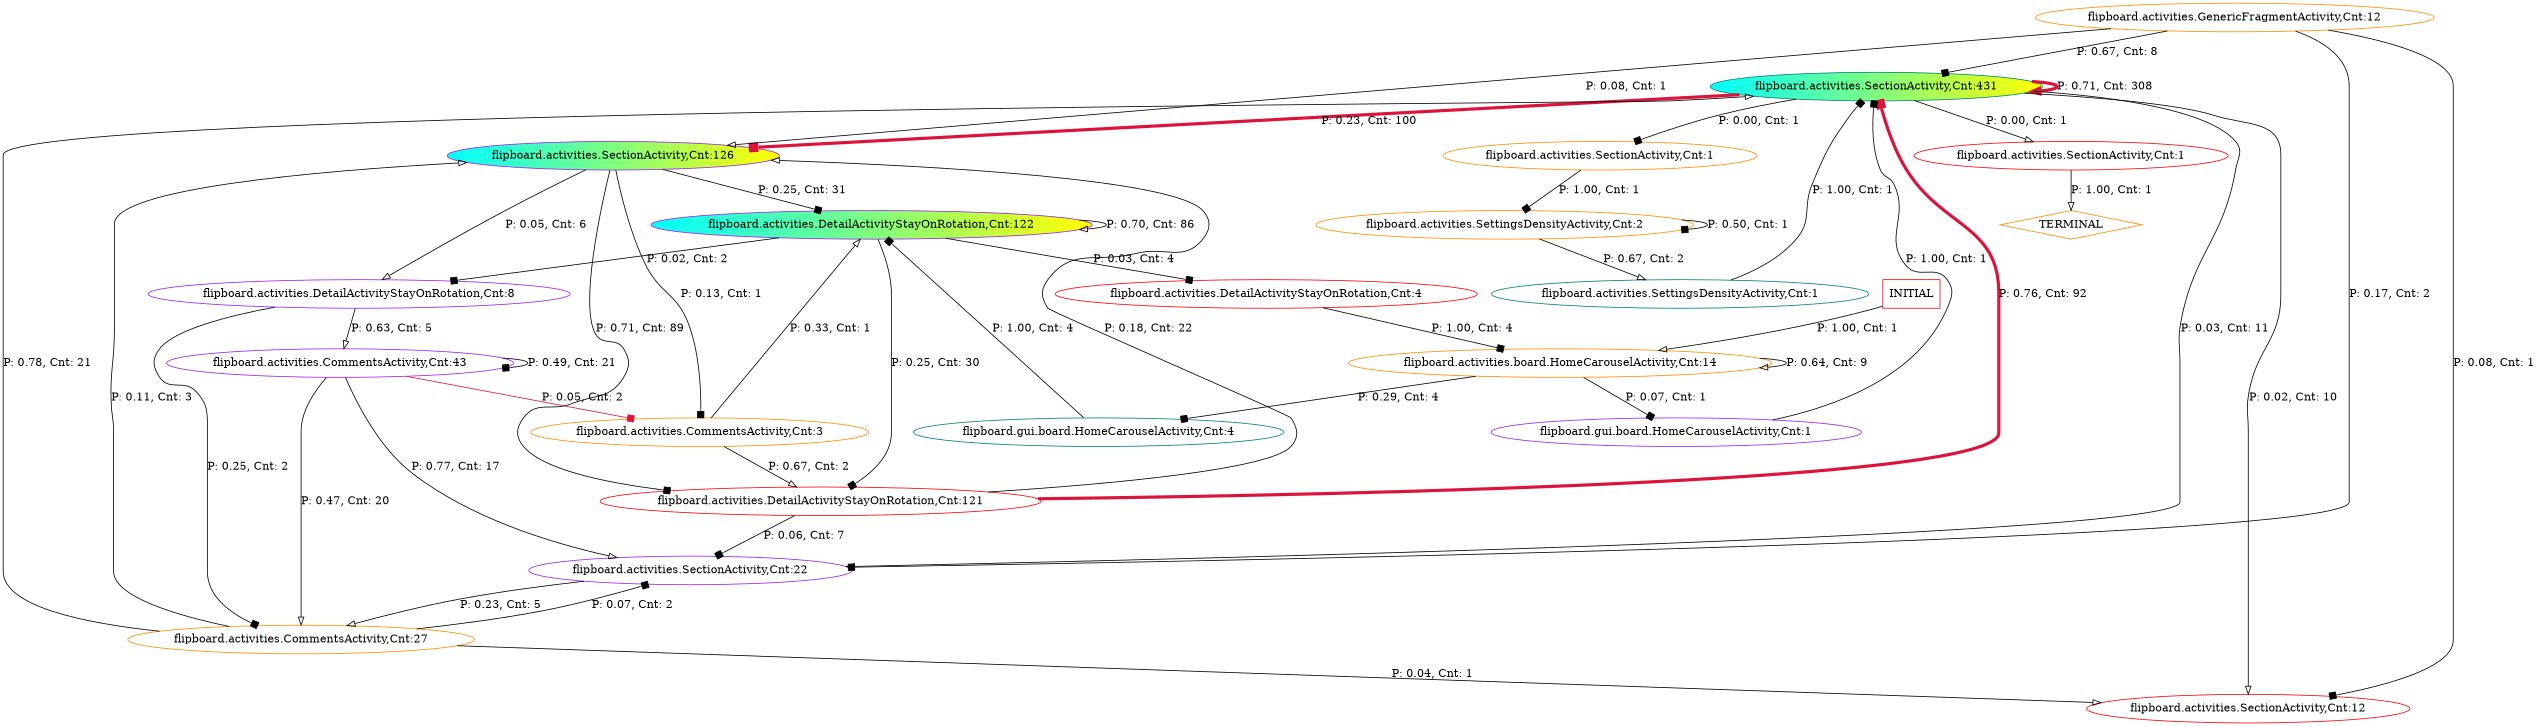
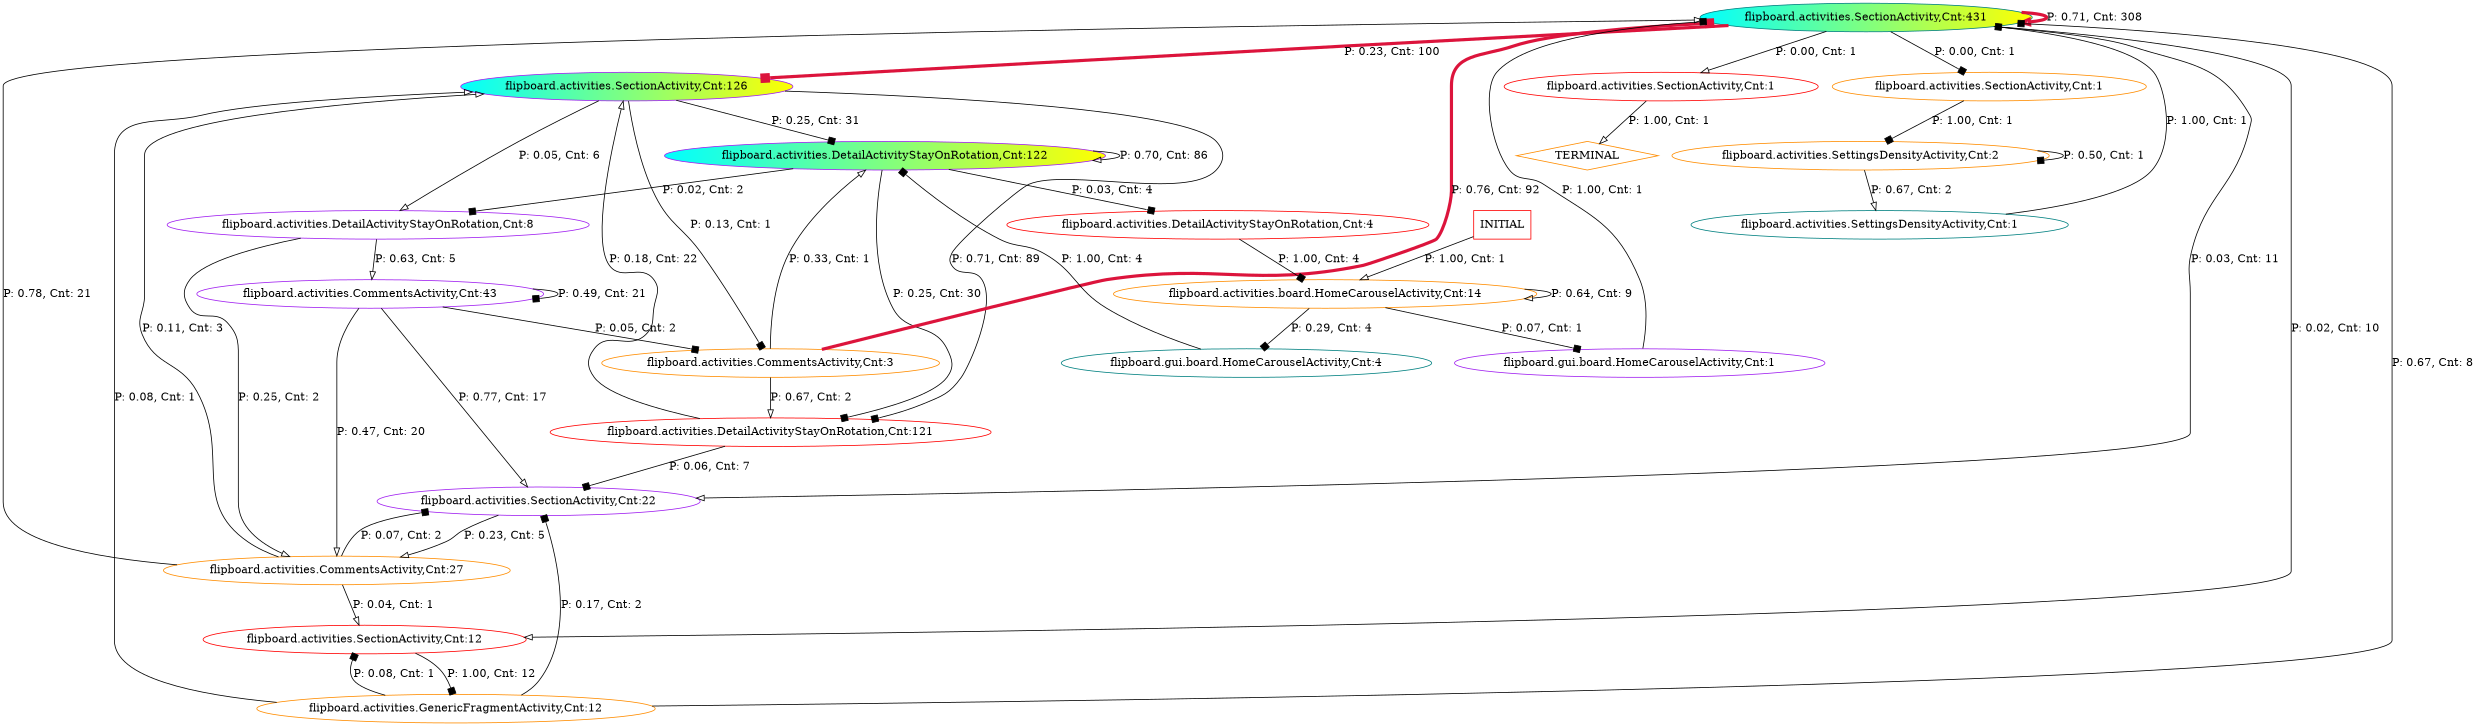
  digraph {
    node [color=darkorange]
    edge [arrowhead=box]
    n1 [color=teal fillcolor="cyan:yellow" label="flipboard.activities.SectionActivity,Cnt:431" style=filled]
    n2 [color=purple fillcolor="cyan:yellow" label="flipboard.activities.SectionActivity,Cnt:126" style=filled]
    n3 [color=purple label="flipboard.activities.SectionActivity,Cnt:22"]
    n4 [color=red label="flipboard.activities.SectionActivity,Cnt:12"]
    n5 [label="flipboard.activities.SectionActivity,Cnt:1"]
    n6 [color=red label="flipboard.activities.SectionActivity,Cnt:1"]
    n7 [color=purple fillcolor="cyan:yellow" label="flipboard.activities.DetailActivityStayOnRotation,Cnt:122" style=filled]
    n8 [color=red label="flipboard.activities.DetailActivityStayOnRotation,Cnt:121"]
    n9 [color=purple label="flipboard.activities.DetailActivityStayOnRotation,Cnt:8"]
    n10 [label="flipboard.activities.CommentsActivity,Cnt:3"]
    n11 [label="flipboard.activities.CommentsActivity,Cnt:27"]
    n12 [label="flipboard.activities.GenericFragmentActivity,Cnt:12"]
    n13 [label="flipboard.activities.SettingsDensityActivity,Cnt:2"]
    n14 [label=TERMINAL shape=diamond]
    n15 [color=red label="flipboard.activities.DetailActivityStayOnRotation,Cnt:4"]
    n16 [color=purple label="flipboard.activities.CommentsActivity,Cnt:43"]
    n17 [label="flipboard.activities.board.HomeCarouselActivity,Cnt:14"]
    n18 [color=teal label="flipboard.gui.board.HomeCarouselActivity,Cnt:4"]
    n19 [color=purple label="flipboard.gui.board.HomeCarouselActivity,Cnt:1"]
    n20 [color=teal label="flipboard.activities.SettingsDensityActivity,Cnt:1"]
    n21 [color=red label=INITIAL shape=box]
    n1 -> n1 [arrowhead=onormal color=crimson label="P: 0.71, Cnt: 308" penwidth=4]
    n1 -> n2 [color=crimson label="P: 0.23, Cnt: 100" penwidth=4]
    n1 -> n3 [arrowhead=onormal label="P: 0.03, Cnt: 11"]
    n1 -> n4 [arrowhead=onormal label="P: 0.02, Cnt: 10"]
    n1 -> n5 [label="P: 0.00, Cnt: 1"]
    n1 -> n6 [arrowhead=onormal label="P: 0.00, Cnt: 1"]
    n2 -> n7 [label="P: 0.25, Cnt: 31"]
    n2 -> n8 [label="P: 0.71, Cnt: 89"]
    n2 -> n9 [arrowhead=onormal label="P: 0.05, Cnt: 6"]
    n2 -> n10 [label="P: 0.13, Cnt: 1"]
    n3 -> n11 [arrowhead=onormal label="P: 0.23, Cnt: 5"]
+   n4 -> n12 [label="P: 1.00, Cnt: 12"]
    n5 -> n13 [label="P: 1.00, Cnt: 1"]
    n6 -> n14 [arrowhead=onormal label="P: 1.00, Cnt: 1"]
    n7 -> n7 [arrowhead=onormal label="P: 0.70, Cnt: 86"]
    n7 -> n8 [label="P: 0.25, Cnt: 30"]
    n7 -> n9 [label="P: 0.02, Cnt: 2"]
    n7 -> n15 [label="P: 0.03, Cnt: 4"]
-   n8 -> n1 [color=crimson label="P: 0.76, Cnt: 92" penwidth=4]
+   n10 -> n1 [color=crimson label="P: 0.76, Cnt: 92" penwidth=4]
    n8 -> n2 [arrowhead=onormal label="P: 0.18, Cnt: 22"]
    n8 -> n3 [label="P: 0.06, Cnt: 7"]
-   n9 -> n11 [label="P: 0.25, Cnt: 2"]
+   n9 -> n11 [arrowhead=onormal label="P: 0.25, Cnt: 2"]
    n9 -> n16 [arrowhead=onormal label="P: 0.63, Cnt: 5"]
    n10 -> n7 [arrowhead=onormal label="P: 0.33, Cnt: 1"]
    n10 -> n8 [arrowhead=onormal label="P: 0.67, Cnt: 2"]
    n11 -> n1 [arrowhead=onormal label="P: 0.78, Cnt: 21"]
    n11 -> n2 [arrowhead=onormal label="P: 0.11, Cnt: 3"]
    n11 -> n3 [label="P: 0.07, Cnt: 2"]
    n11 -> n4 [arrowhead=onormal label="P: 0.04, Cnt: 1"]
    n12 -> n1 [label="P: 0.67, Cnt: 8"]
    n12 -> n2 [arrowhead=onormal label="P: 0.08, Cnt: 1"]
    n12 -> n3 [label="P: 0.17, Cnt: 2"]
    n12 -> n4 [label="P: 0.08, Cnt: 1"]
    n13 -> n13 [label="P: 0.50, Cnt: 1"]
    n13 -> n20 [arrowhead=onormal label="P: 0.67, Cnt: 2"]
    n15 -> n17 [label="P: 1.00, Cnt: 4"]
    n16 -> n3 [arrowhead=onormal label="P: 0.77, Cnt: 17"]
-   n16 -> n10 [label="P: 0.05, Cnt: 2" color=crimson]
+   n16 -> n10 [label="P: 0.05, Cnt: 2"]
    n16 -> n11 [arrowhead=onormal label="P: 0.47, Cnt: 20"]
    n16 -> n16 [label="P: 0.49, Cnt: 21"]
    n17 -> n17 [arrowhead=onormal label="P: 0.64, Cnt: 9"]
    n17 -> n18 [label="P: 0.29, Cnt: 4"]
    n17 -> n19 [label="P: 0.07, Cnt: 1"]
    n18 -> n7 [label="P: 1.00, Cnt: 4"]
    n19 -> n1 [label="P: 1.00, Cnt: 1"]
    n20 -> n1 [label="P: 1.00, Cnt: 1"]
    n21 -> n17 [arrowhead=onormal label="P: 1.00, Cnt: 1"]
  }
